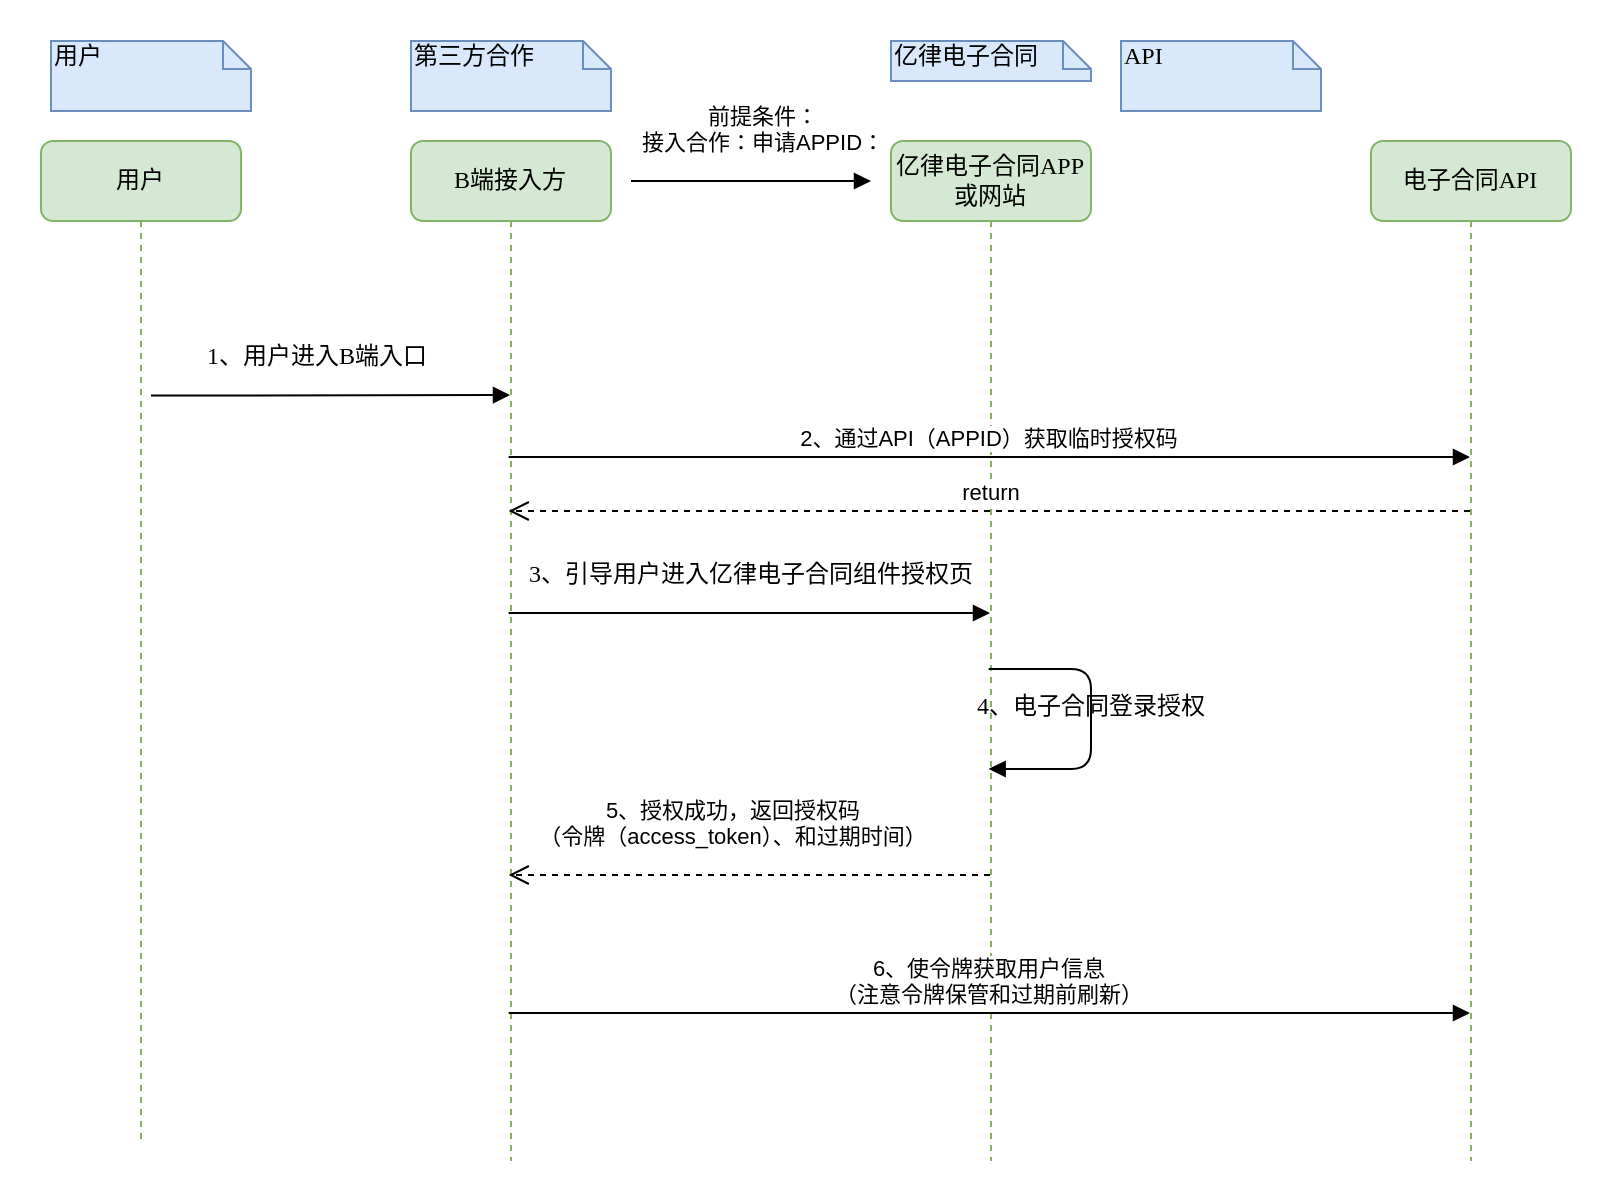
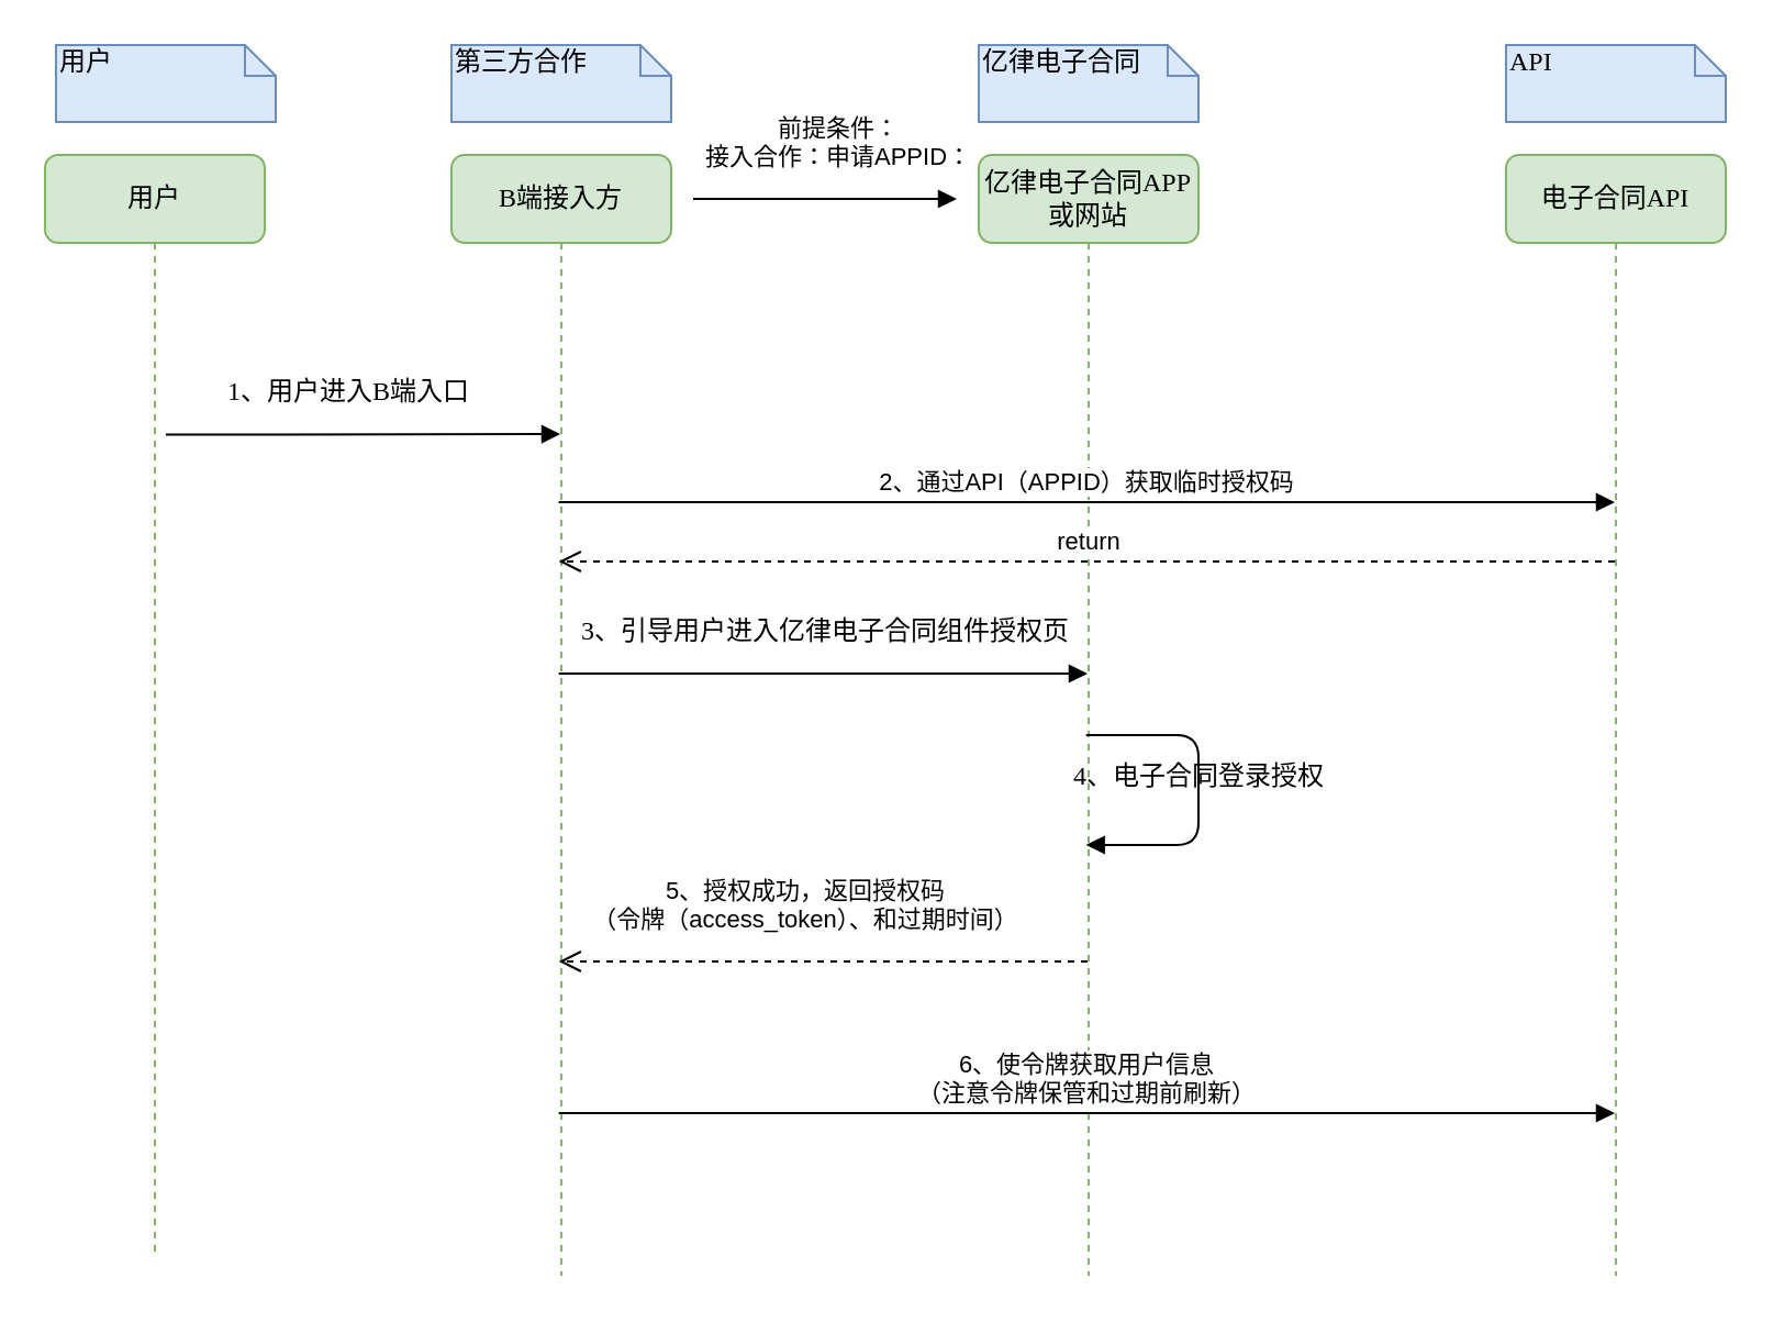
  <mxCell id="0" />
  <mxCell id="1" parent="0" />
  <mxCell id="2" value="B端接入方" style="shape=umlLifeline;perimeter=lifelinePerimeter;whiteSpace=wrap;html=1;container=1;collapsible=0;recursiveResize=0;outlineConnect=0;rounded=1;shadow=0;comic=0;labelBackgroundColor=none;strokeColor=#82b366;strokeWidth=1;fillColor=#d5e8d4;fontFamily=Verdana;fontSize=12;align=center;" parent="1" vertex="1"><mxGeometry x="205" y="70" width="100" height="510" as="geometry" /></mxCell>
  <mxCell id="3" value="亿律电子合同APP或网站" style="shape=umlLifeline;perimeter=lifelinePerimeter;whiteSpace=wrap;html=1;container=1;collapsible=0;recursiveResize=0;outlineConnect=0;rounded=1;shadow=0;comic=0;labelBackgroundColor=none;strokeColor=#82b366;strokeWidth=1;fillColor=#d5e8d4;fontFamily=Verdana;fontSize=12;align=center;" parent="1" vertex="1"><mxGeometry x="445" y="70" width="100" height="510" as="geometry" /></mxCell>
  <mxCell id="4" value="电子合同API&lt;br&gt;" style="shape=umlLifeline;perimeter=lifelinePerimeter;whiteSpace=wrap;html=1;container=1;collapsible=0;recursiveResize=0;outlineConnect=0;rounded=1;shadow=0;comic=0;labelBackgroundColor=none;strokeColor=#82b366;strokeWidth=1;fillColor=#d5e8d4;fontFamily=Verdana;fontSize=12;align=center;" parent="1" vertex="1"><mxGeometry x="685" y="70" width="100" height="510" as="geometry" /></mxCell>
  <mxCell id="5" value="用户" style="shape=umlLifeline;perimeter=lifelinePerimeter;whiteSpace=wrap;html=1;container=1;collapsible=0;recursiveResize=0;outlineConnect=0;rounded=1;shadow=0;comic=0;labelBackgroundColor=none;strokeColor=#82b366;strokeWidth=1;fillColor=#d5e8d4;fontFamily=Verdana;fontSize=12;align=center;" parent="1" vertex="1"><mxGeometry x="20" y="70" width="100" height="500" as="geometry" /></mxCell>
  <mxCell id="6" value="3、引导用户进入亿律电子合同组件授权页" style="html=1;verticalAlign=bottom;endArrow=block;labelBackgroundColor=none;fontFamily=Verdana;fontSize=12;edgeStyle=elbowEdgeStyle;elbow=vertical;" parent="1" edge="1"><mxGeometry x="0.007" y="10" relative="1" as="geometry"><mxPoint x="253.833" y="306" as="sourcePoint" /><Array as="points"><mxPoint x="345" y="306" /></Array><mxPoint x="494.5" y="306" as="targetPoint" /><mxPoint as="offset" /></mxGeometry></mxCell>
  <mxCell id="7" value="4、电子合同登录授权" style="html=1;verticalAlign=bottom;endArrow=block;labelBackgroundColor=none;fontFamily=Verdana;fontSize=12;" parent="1" edge="1"><mxGeometry x="0.043" relative="1" as="geometry"><mxPoint x="493.833" y="334" as="sourcePoint" /><mxPoint x="493.833" y="384" as="targetPoint" /><Array as="points"><mxPoint x="545" y="334" /><mxPoint x="545" y="384" /></Array><mxPoint as="offset" /></mxGeometry></mxCell>
  <mxCell id="8" value="1、用户进入B端入口" style="html=1;verticalAlign=bottom;endArrow=block;labelBackgroundColor=none;fontFamily=Verdana;fontSize=12;edgeStyle=elbowEdgeStyle;elbow=vertical;" parent="1" edge="1"><mxGeometry y="13" relative="1" as="geometry"><mxPoint x="75" y="197.286" as="sourcePoint" /><mxPoint x="254.5" y="197" as="targetPoint" /><mxPoint x="-7" y="3" as="offset" /></mxGeometry></mxCell>
  <mxCell id="9" value="用户" style="shape=note;whiteSpace=wrap;html=1;size=14;verticalAlign=top;align=left;spacingTop=-6;rounded=0;shadow=0;comic=0;labelBackgroundColor=none;strokeColor=#6c8ebf;strokeWidth=1;fillColor=#dae8fc;fontFamily=Verdana;fontSize=12;" parent="1" vertex="1"><mxGeometry x="25" y="20" width="100" height="35" as="geometry" /></mxCell>
  <mxCell id="10" value="第三方合作" style="shape=note;whiteSpace=wrap;html=1;size=14;verticalAlign=top;align=left;spacingTop=-6;rounded=0;shadow=0;comic=0;labelBackgroundColor=none;strokeColor=#6c8ebf;strokeWidth=1;fillColor=#dae8fc;fontFamily=Verdana;fontSize=12;" parent="1" vertex="1"><mxGeometry x="205" y="20" width="100" height="35" as="geometry" /></mxCell>
- <mxCell id="11" value="亿律电子合同" style="shape=note;whiteSpace=wrap;html=1;size=14;verticalAlign=top;align=left;spacingTop=-6;rounded=0;shadow=0;comic=0;labelBackgroundColor=none;strokeColor=#6c8ebf;strokeWidth=1;fillColor=#dae8fc;fontFamily=Verdana;fontSize=12;" parent="1" vertex="1"><mxGeometry x="445" y="20" width="100" height="20" as="geometry" /></mxCell>
- <mxCell id="12" value="API" style="shape=note;whiteSpace=wrap;html=1;size=14;verticalAlign=top;align=left;spacingTop=-6;rounded=0;shadow=0;comic=0;labelBackgroundColor=none;strokeColor=#6c8ebf;strokeWidth=1;fillColor=#dae8fc;fontFamily=Verdana;fontSize=12;" parent="1" vertex="1"><mxGeometry x="560" y="20" width="100" height="35" as="geometry" /></mxCell>
+ <mxCell id="11" value="亿律电子合同" style="shape=note;whiteSpace=wrap;html=1;size=14;verticalAlign=top;align=left;spacingTop=-6;rounded=0;shadow=0;comic=0;labelBackgroundColor=none;strokeColor=#6c8ebf;strokeWidth=1;fillColor=#dae8fc;fontFamily=Verdana;fontSize=12;" parent="1" vertex="1"><mxGeometry x="445" y="20" width="100" height="35" as="geometry" /></mxCell>
+ <mxCell id="12" value="API" style="shape=note;whiteSpace=wrap;html=1;size=14;verticalAlign=top;align=left;spacingTop=-6;rounded=0;shadow=0;comic=0;labelBackgroundColor=none;strokeColor=#6c8ebf;strokeWidth=1;fillColor=#dae8fc;fontFamily=Verdana;fontSize=12;" parent="1" vertex="1"><mxGeometry x="685" y="20" width="100" height="35" as="geometry" /></mxCell>
  <mxCell id="13" value="&lt;span&gt;2、通过API（APPID）获取临时授权码&lt;/span&gt;" style="html=1;verticalAlign=bottom;endArrow=block;" edge="1" parent="1"><mxGeometry width="80" relative="1" as="geometry"><mxPoint x="253.833" y="228" as="sourcePoint" /><mxPoint x="734.5" y="228" as="targetPoint" /><Array as="points"><mxPoint x="705" y="228" /></Array></mxGeometry></mxCell>
  <mxCell id="14" value="5、授权成功，返回授权码&lt;br&gt;（令牌（access_token）、和过期时间）" style="html=1;verticalAlign=bottom;endArrow=open;dashed=1;endSize=8;" edge="1" parent="1"><mxGeometry x="0.076" y="-10" relative="1" as="geometry"><mxPoint x="494.5" y="437" as="sourcePoint" /><mxPoint x="253.833" y="437" as="targetPoint" /><Array as="points"><mxPoint x="375" y="437" /></Array><mxPoint as="offset" /></mxGeometry></mxCell>
  <mxCell id="15" value="6、使令牌获取用户信息&lt;br&gt;（注意令牌保管和过期前刷新）" style="html=1;verticalAlign=bottom;endArrow=block;" edge="1" parent="1"><mxGeometry width="80" relative="1" as="geometry"><mxPoint x="253.833" y="506" as="sourcePoint" /><mxPoint x="734.5" y="506" as="targetPoint" /><Array as="points"><mxPoint x="355" y="506" /></Array></mxGeometry></mxCell>
  <mxCell id="16" value="return" style="html=1;verticalAlign=bottom;endArrow=open;dashed=1;endSize=8;" edge="1" parent="1"><mxGeometry relative="1" as="geometry"><mxPoint x="734.5" y="255" as="sourcePoint" /><mxPoint x="253.833" y="255" as="targetPoint" /><Array as="points"><mxPoint x="585" y="255" /></Array></mxGeometry></mxCell>
  <mxCell id="17" value="前提条件：&lt;br&gt;接入合作：申请APPID：" style="html=1;verticalAlign=bottom;endArrow=block;" edge="1" parent="1"><mxGeometry x="0.273" y="14" relative="1" as="geometry"><mxPoint x="315" y="90" as="sourcePoint" /><mxPoint x="435" y="90" as="targetPoint" /><Array as="points"><mxPoint x="395" y="90" /></Array><mxPoint x="-10" y="4" as="offset" /></mxGeometry></mxCell>
